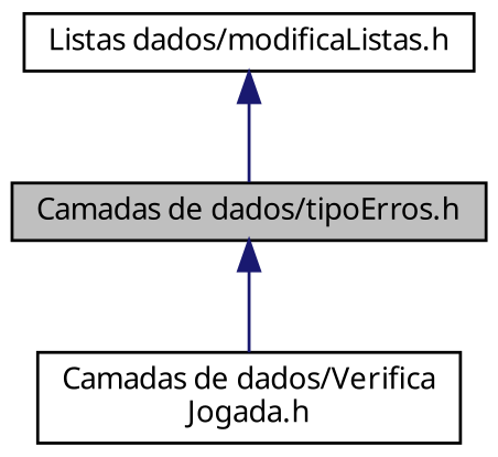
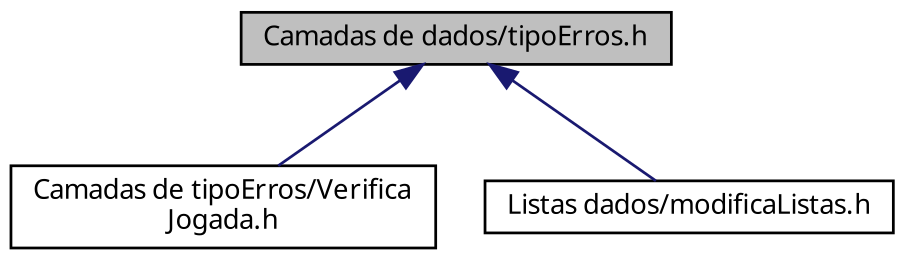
  digraph {
    fontname="Noto Sans"
    node [color=black fillcolor=white fontname="Noto Sans" fontsize=10 shape=record style=filled]
    edge [color=midnightblue dir=back fontname="Noto Sans" fontsize=10 labelfontname=Helvetica labelfontsize=10 style=solid]
    n1 [fillcolor=grey75 fontcolor=black height=0.2 label="Camadas de dados/tipoErros.h" width=0.4]
-   n2 [height=0.2 label="Camadas de dados/Verifica\lJogada.h" width=0.4]
+   n2 [height=0.2 label="Camadas de tipoErros/Verifica\lJogada.h" width=0.4]
    n3 [height=0.2 label="Listas dados/modificaListas.h" width=0.4]
    n1 -> n2
-   n3 -> n1
+   n1 -> n3
  }
